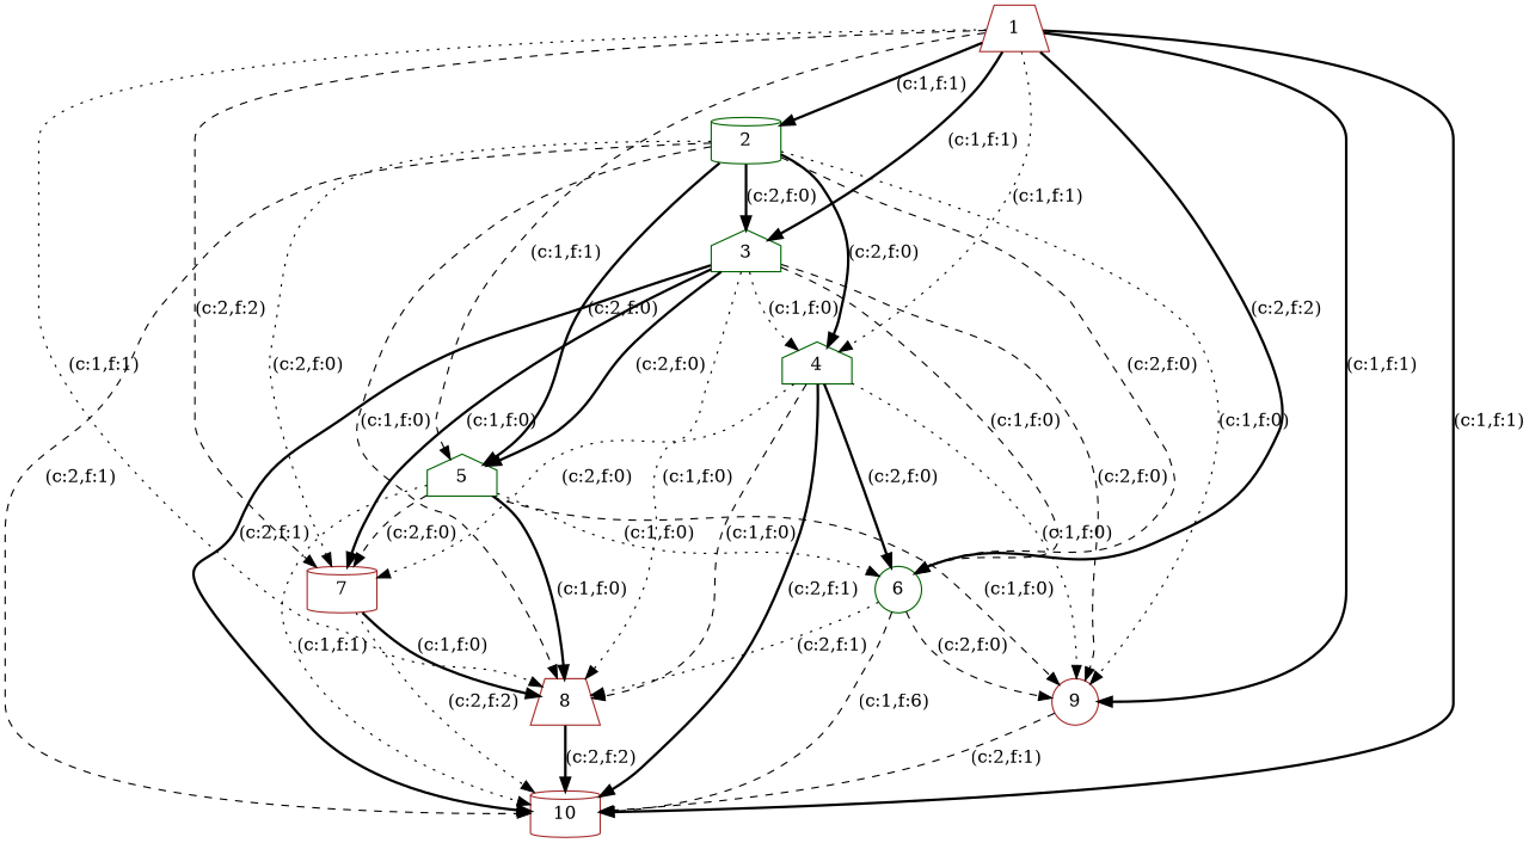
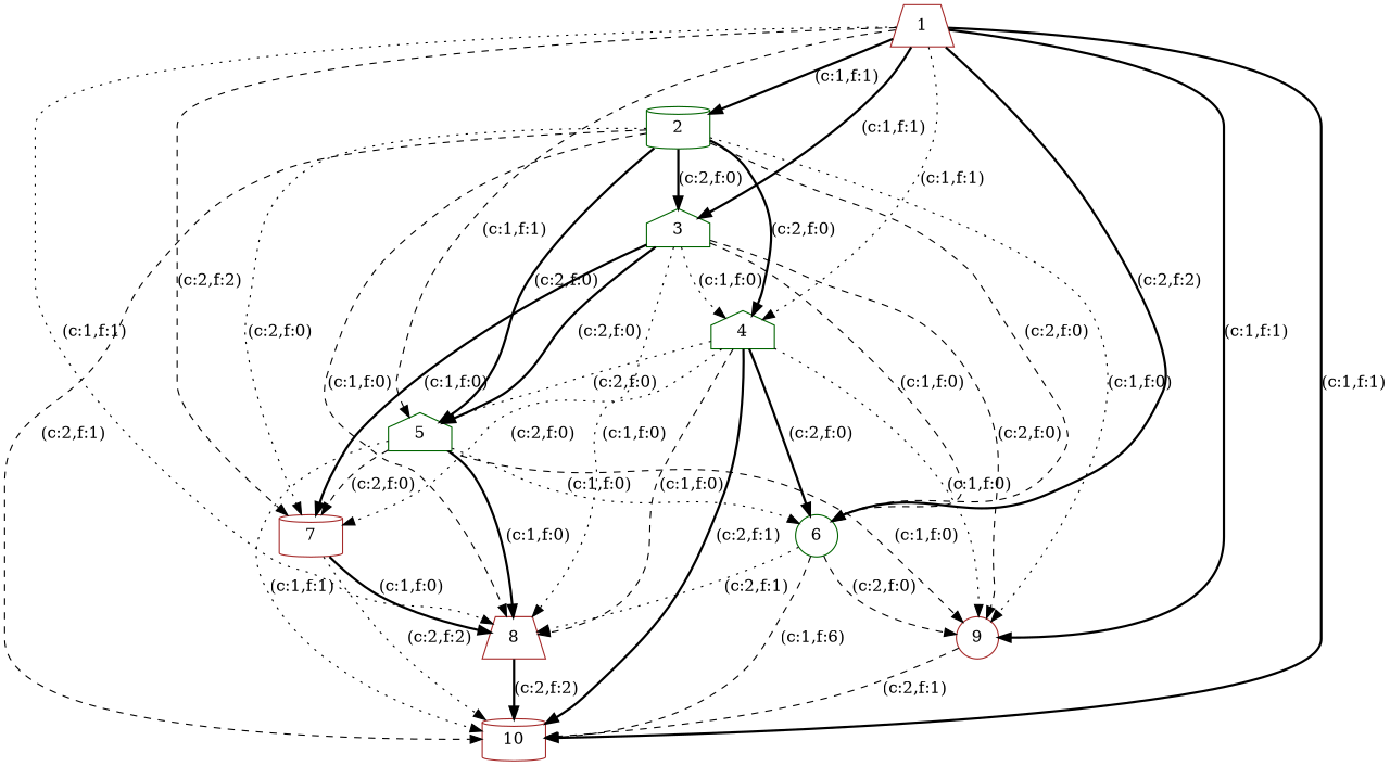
  digraph {
    node [color=brown shape=cylinder]
    edge [style=bold]
    1 [shape=trapezium]
    2 [color=darkgreen]
    3 [color=darkgreen shape=house]
    4 [color=darkgreen shape=house]
    5 [color=darkgreen shape=house]
    6 [color=darkgreen shape=circle]
    7
    8 [shape=trapezium]
    9 [shape=circle]
    10
    1 -> 2 [label="(c:1,f:1)"]
    1 -> 3 [label="(c:1,f:1)"]
    1 -> 4 [label="(c:1,f:1)" style=dotted]
    1 -> 5 [label="(c:1,f:1)" style=dashed]
    1 -> 6 [label="(c:2,f:2)"]
    1 -> 7 [label="(c:2,f:2)" style=dashed]
    1 -> 8 [label="(c:1,f:1)" style=dotted]
    1 -> 9 [label="(c:1,f:1)"]
    1 -> 10 [label="(c:1,f:1)"]
    2 -> 3 [label="(c:2,f:0)"]
    2 -> 4 [label="(c:2,f:0)"]
    2 -> 5 [label="(c:2,f:0)"]
    2 -> 6 [label="(c:2,f:0)" style=dashed]
    2 -> 7 [label="(c:2,f:0)" style=dotted]
    2 -> 8 [label="(c:1,f:0)" style=dashed]
    2 -> 9 [label="(c:1,f:0)" style=dotted]
    2 -> 10 [label="(c:2,f:1)" style=dashed]
    3 -> 4 [label="(c:1,f:0)" style=dotted]
    3 -> 5 [label="(c:2,f:0)"]
    3 -> 6 [label="(c:1,f:0)" style=dashed]
    3 -> 7 [label="(c:1,f:0)"]
    3 -> 8 [label="(c:1,f:0)" style=dotted]
    3 -> 9 [label="(c:2,f:0)" style=dashed]
-   3 -> 10 [label="(c:2,f:1)"]
+   4 -> 5 [label="(c:2,f:0)" style=dotted]
    4 -> 6 [label="(c:2,f:0)"]
    4 -> 7 [label="(c:2,f:0)" style=dotted]
    4 -> 8 [label="(c:1,f:0)" style=dashed]
    4 -> 9 [label="(c:1,f:0)" style=dotted]
    4 -> 10 [label="(c:2,f:1)"]
    5 -> 6 [label="(c:1,f:0)" style=dotted]
    5 -> 7 [label="(c:2,f:0)" style=dashed]
    5 -> 8 [label="(c:1,f:0)"]
    5 -> 9 [label="(c:1,f:0)" style=dashed]
    5 -> 10 [label="(c:1,f:1)" style=dotted]
    6 -> 8 [label="(c:2,f:1)" style=dotted]
    6 -> 9 [label="(c:2,f:0)" style=dashed]
    6 -> 10 [label="(c:1,f:6)" style=dashed]
    7 -> 8 [label="(c:1,f:0)"]
    7 -> 10 [label="(c:2,f:2)" style=dotted]
    8 -> 10 [label="(c:2,f:2)"]
    9 -> 10 [label="(c:2,f:1)" style=dashed]
  }
